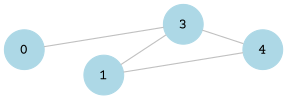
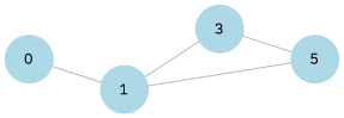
  graph {
    fontname="Courier Prime"
    rankdir=LR
    node [color=lightblue fontname="Courier Prime" shape=circle style=filled]
    edge [color=silver fontname="Courier Prime"]
    0
    3
-   4
+   4 [label=5]
    1
-   0 -- 3
+   0 -- 1
    3 -- 4
    1 -- 3
    1 -- 4
  }
